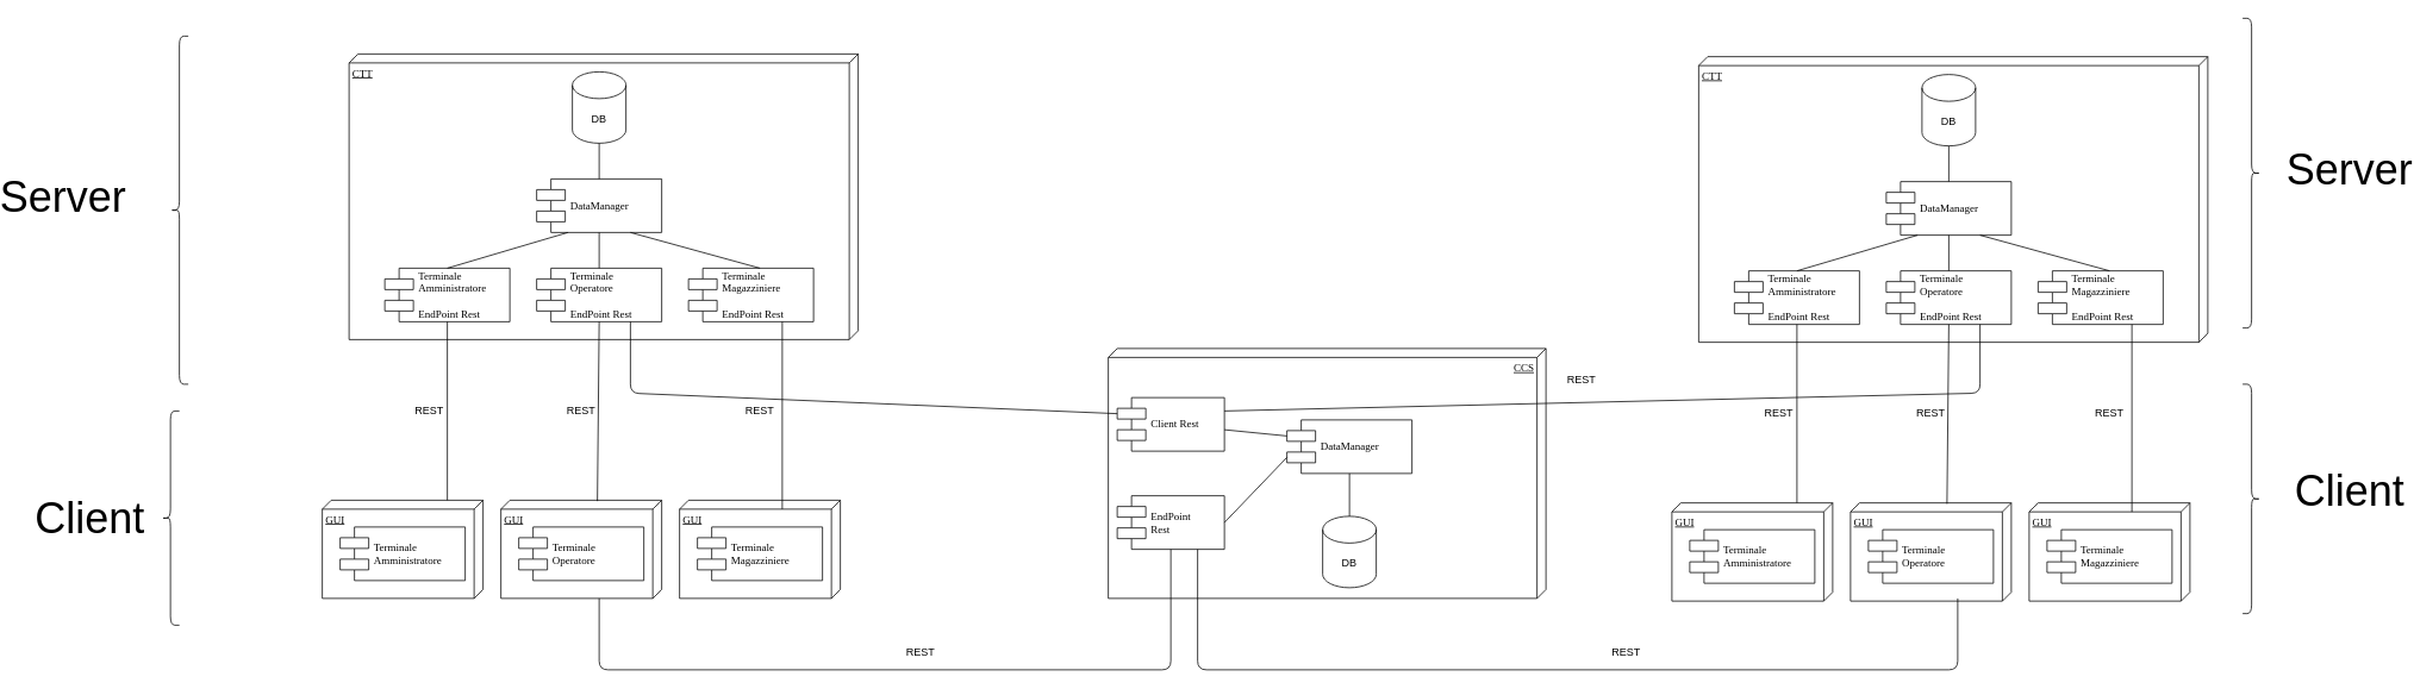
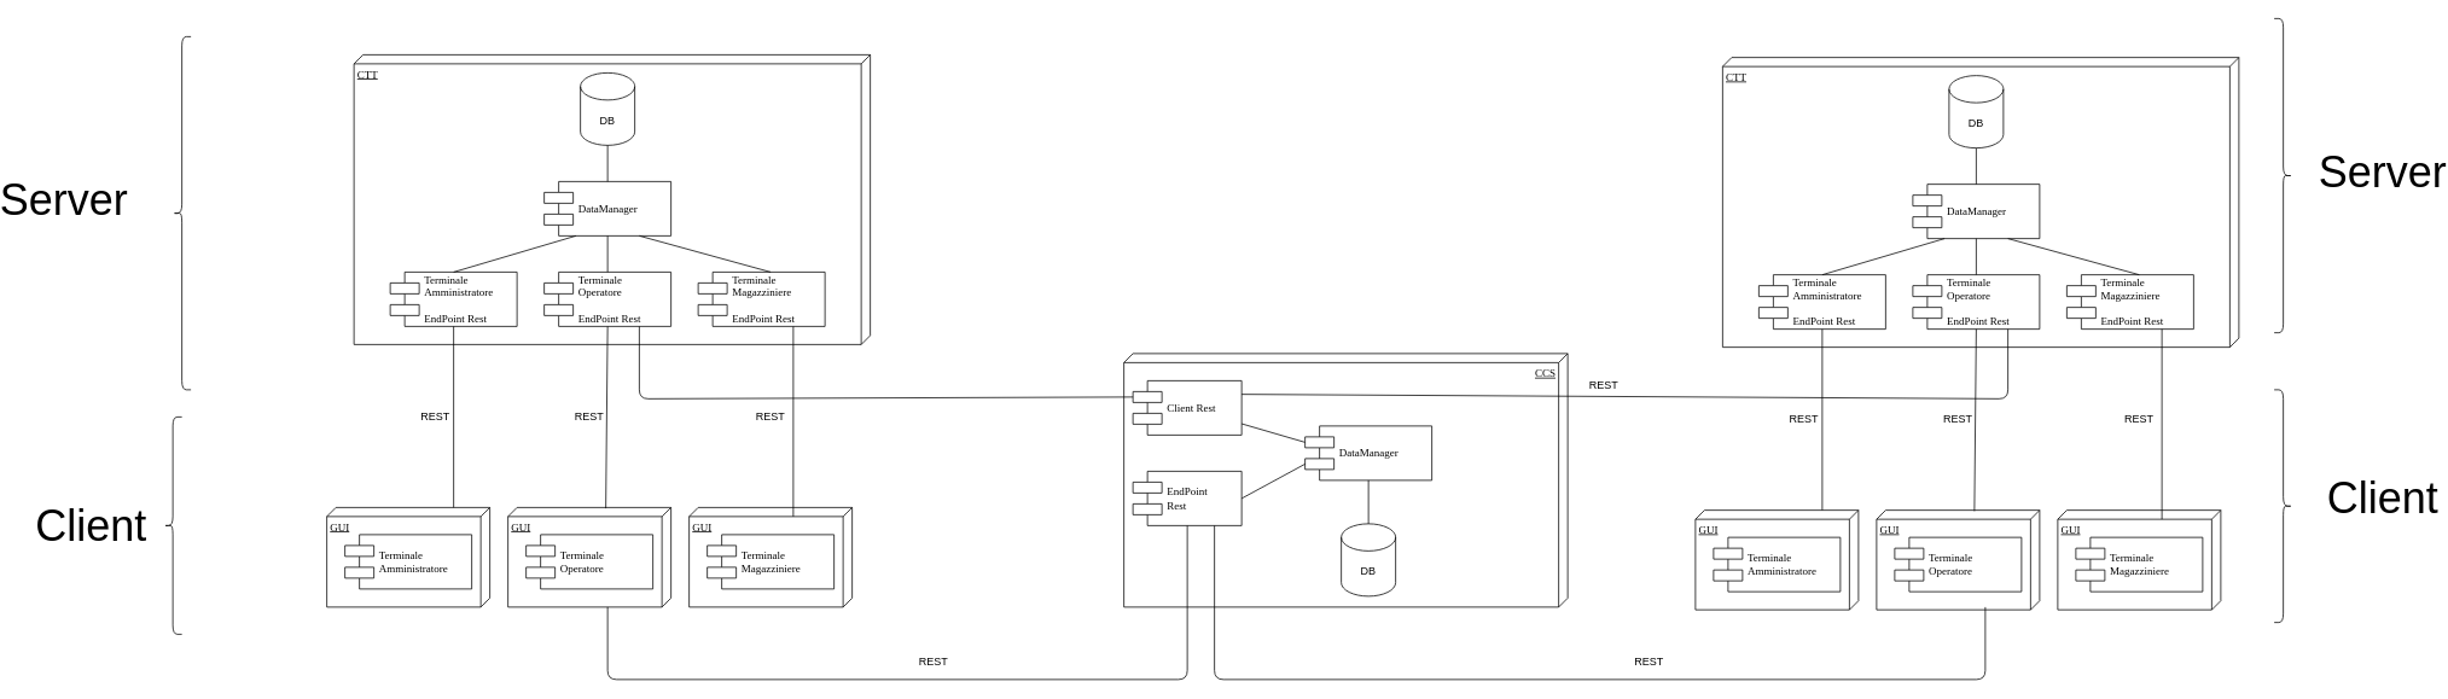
  <mxCell id="0" />
  <mxCell id="1" parent="0" />
  <mxCell id="2" value="CTT" style="verticalAlign=top;align=left;spacingTop=8;spacingLeft=2;spacingRight=12;shape=cube;size=10;direction=south;fontStyle=4;html=1;rounded=0;shadow=0;comic=0;labelBackgroundColor=none;strokeWidth=1;fontFamily=Verdana;fontSize=12" parent="1" vertex="1"><mxGeometry x="360" y="60" width="570" height="320" as="geometry" /></mxCell>
  <mxCell id="3" value="&lt;div align=&quot;right&quot;&gt;CCS&lt;/div&gt;" style="verticalAlign=top;align=right;spacingTop=8;spacingLeft=2;spacingRight=12;shape=cube;size=10;direction=south;fontStyle=4;html=1;rounded=0;shadow=0;comic=0;labelBackgroundColor=none;strokeWidth=1;fontFamily=Verdana;fontSize=12" parent="1" vertex="1"><mxGeometry x="1210" y="390" width="490" height="280" as="geometry" /></mxCell>
  <mxCell id="4" value="DataManager" style="shape=component;align=left;spacingLeft=36;rounded=0;shadow=0;comic=0;labelBackgroundColor=none;strokeWidth=1;fontFamily=Verdana;fontSize=12;html=1;" parent="1" vertex="1"><mxGeometry x="570" y="200" width="140" height="60" as="geometry" /></mxCell>
- <mxCell id="5" value="EndPoint&lt;br&gt;Rest" style="shape=component;align=left;spacingLeft=36;rounded=0;shadow=0;comic=0;labelBackgroundColor=none;strokeWidth=1;fontFamily=Verdana;fontSize=12;html=1;" parent="1" vertex="1"><mxGeometry x="1220" y="555" width="120" height="60" as="geometry" /></mxCell>
+ <mxCell id="5" value="EndPoint&lt;br&gt;Rest" style="shape=component;align=left;spacingLeft=36;rounded=0;shadow=0;comic=0;labelBackgroundColor=none;strokeWidth=1;fontFamily=Verdana;fontSize=12;html=1;" parent="1" vertex="1"><mxGeometry x="1220" y="520" width="120" height="60" as="geometry" /></mxCell>
  <mxCell id="6" value="&lt;div&gt;Terminale &lt;br&gt;&lt;/div&gt;&lt;div&gt;Magazziniere&lt;br&gt;&lt;br&gt;EndPoint Rest&lt;br&gt;&lt;/div&gt;" style="shape=component;align=left;spacingLeft=36;rounded=0;shadow=0;comic=0;labelBackgroundColor=none;strokeWidth=1;fontFamily=Verdana;fontSize=12;html=1;" parent="1" vertex="1"><mxGeometry x="740" y="300" width="140" height="60" as="geometry" /></mxCell>
  <mxCell id="7" value="&lt;div&gt;Terminale &lt;br&gt;&lt;/div&gt;&lt;div&gt;Operatore&lt;br&gt;&lt;/div&gt;&lt;br&gt;EndPoint Rest" style="shape=component;align=left;spacingLeft=36;rounded=0;shadow=0;comic=0;labelBackgroundColor=none;strokeWidth=1;fontFamily=Verdana;fontSize=12;html=1;" parent="1" vertex="1"><mxGeometry x="570" y="300" width="140" height="60" as="geometry" /></mxCell>
  <mxCell id="8" value="&lt;div&gt;Terminale &lt;br&gt;&lt;/div&gt;&lt;div&gt;Amministratore&lt;br&gt;&lt;/div&gt;&lt;br&gt;EndPoint Rest" style="shape=component;align=left;spacingLeft=36;rounded=0;shadow=0;comic=0;labelBackgroundColor=none;strokeWidth=1;fontFamily=Verdana;fontSize=12;html=1;" parent="1" vertex="1"><mxGeometry x="400" y="300" width="140" height="60" as="geometry" /></mxCell>
  <mxCell id="9" value="DB" style="shape=cylinder3;whiteSpace=wrap;html=1;boundedLbl=1;backgroundOutline=1;size=15;" parent="1" vertex="1"><mxGeometry x="610" y="80" width="60" height="80" as="geometry" /></mxCell>
  <mxCell id="10" value="" style="endArrow=none;html=1;exitX=0.5;exitY=0;exitDx=0;exitDy=0;entryX=0.5;entryY=1;entryDx=0;entryDy=0;entryPerimeter=0;" parent="1" source="4" target="9" edge="1"><mxGeometry width="50" height="50" relative="1" as="geometry"><mxPoint x="600" y="210" as="sourcePoint" /><mxPoint x="650" y="160" as="targetPoint" /></mxGeometry></mxCell>
  <mxCell id="11" value="" style="endArrow=none;html=1;exitX=0.5;exitY=0;exitDx=0;exitDy=0;entryX=0.5;entryY=1;entryDx=0;entryDy=0;" parent="1" source="7" target="4" edge="1"><mxGeometry width="50" height="50" relative="1" as="geometry"><mxPoint x="600" y="310" as="sourcePoint" /><mxPoint x="650" y="260" as="targetPoint" /></mxGeometry></mxCell>
  <mxCell id="12" value="" style="endArrow=none;html=1;entryX=0.25;entryY=1;entryDx=0;entryDy=0;" parent="1" target="4" edge="1"><mxGeometry width="50" height="50" relative="1" as="geometry"><mxPoint x="470" y="300" as="sourcePoint" /><mxPoint x="520" y="250" as="targetPoint" /></mxGeometry></mxCell>
  <mxCell id="13" value="" style="endArrow=none;html=1;entryX=0.75;entryY=1;entryDx=0;entryDy=0;" parent="1" target="4" edge="1"><mxGeometry width="50" height="50" relative="1" as="geometry"><mxPoint x="820" y="300" as="sourcePoint" /><mxPoint x="870" y="250" as="targetPoint" /></mxGeometry></mxCell>
  <mxCell id="14" value="GUI" style="verticalAlign=top;align=left;spacingTop=8;spacingLeft=2;spacingRight=12;shape=cube;size=10;direction=south;fontStyle=4;html=1;rounded=0;shadow=0;comic=0;labelBackgroundColor=none;strokeWidth=1;fontFamily=Verdana;fontSize=12" parent="1" vertex="1"><mxGeometry x="330" y="560" width="180" height="110" as="geometry" /></mxCell>
  <mxCell id="15" value="&lt;div&gt;Terminale &lt;br&gt;&lt;/div&gt;&lt;div&gt;Amministratore&lt;br&gt;&lt;/div&gt;" style="shape=component;align=left;spacingLeft=36;rounded=0;shadow=0;comic=0;labelBackgroundColor=none;strokeWidth=1;fontFamily=Verdana;fontSize=12;html=1;" parent="1" vertex="1"><mxGeometry x="350" y="590" width="140" height="60" as="geometry" /></mxCell>
  <mxCell id="16" value="GUI" style="verticalAlign=top;align=left;spacingTop=8;spacingLeft=2;spacingRight=12;shape=cube;size=10;direction=south;fontStyle=4;html=1;rounded=0;shadow=0;comic=0;labelBackgroundColor=none;strokeWidth=1;fontFamily=Verdana;fontSize=12" parent="1" vertex="1"><mxGeometry x="530" y="560" width="180" height="110" as="geometry" /></mxCell>
  <mxCell id="17" value="&lt;div&gt;Terminale&lt;/div&gt;&lt;div&gt;Operatore&lt;br&gt;&lt;/div&gt;" style="shape=component;align=left;spacingLeft=36;rounded=0;shadow=0;comic=0;labelBackgroundColor=none;strokeWidth=1;fontFamily=Verdana;fontSize=12;html=1;" parent="1" vertex="1"><mxGeometry x="550" y="590" width="140" height="60" as="geometry" /></mxCell>
  <mxCell id="18" value="GUI" style="verticalAlign=top;align=left;spacingTop=8;spacingLeft=2;spacingRight=12;shape=cube;size=10;direction=south;fontStyle=4;html=1;rounded=0;shadow=0;comic=0;labelBackgroundColor=none;strokeWidth=1;fontFamily=Verdana;fontSize=12" parent="1" vertex="1"><mxGeometry x="730" y="560" width="180" height="110" as="geometry" /></mxCell>
  <mxCell id="19" value="&lt;div&gt;Terminale &lt;br&gt;&lt;/div&gt;&lt;div&gt;Magazziniere&lt;br&gt;&lt;/div&gt;" style="shape=component;align=left;spacingLeft=36;rounded=0;shadow=0;comic=0;labelBackgroundColor=none;strokeWidth=1;fontFamily=Verdana;fontSize=12;html=1;" parent="1" vertex="1"><mxGeometry x="750" y="590" width="140" height="60" as="geometry" /></mxCell>
  <mxCell id="20" value="" style="endArrow=none;html=1;entryX=0.5;entryY=1;entryDx=0;entryDy=0;exitX=0;exitY=0.222;exitDx=0;exitDy=0;exitPerimeter=0;" parent="1" source="14" target="8" edge="1"><mxGeometry width="50" height="50" relative="1" as="geometry"><mxPoint x="390" y="560" as="sourcePoint" /><mxPoint x="390" y="510" as="targetPoint" /></mxGeometry></mxCell>
  <mxCell id="21" value="" style="endArrow=none;html=1;entryX=0.5;entryY=1;entryDx=0;entryDy=0;exitX=0.009;exitY=0.4;exitDx=0;exitDy=0;exitPerimeter=0;" parent="1" source="16" target="7" edge="1"><mxGeometry width="50" height="50" relative="1" as="geometry"><mxPoint x="620" y="560" as="sourcePoint" /><mxPoint x="620" y="510" as="targetPoint" /></mxGeometry></mxCell>
  <mxCell id="22" value="" style="endArrow=none;html=1;exitX=0.091;exitY=0.361;exitDx=0;exitDy=0;exitPerimeter=0;entryX=0.75;entryY=1;entryDx=0;entryDy=0;" parent="1" source="18" target="6" edge="1"><mxGeometry width="50" height="50" relative="1" as="geometry"><mxPoint x="820" y="560" as="sourcePoint" /><mxPoint x="820" y="510" as="targetPoint" /></mxGeometry></mxCell>
  <mxCell id="23" value="REST" style="text;html=1;strokeColor=none;fillColor=none;align=center;verticalAlign=middle;whiteSpace=wrap;rounded=0;" parent="1" vertex="1"><mxGeometry x="430" y="450" width="40" height="20" as="geometry" /></mxCell>
  <mxCell id="24" value="REST" style="text;html=1;strokeColor=none;fillColor=none;align=center;verticalAlign=middle;whiteSpace=wrap;rounded=0;" parent="1" vertex="1"><mxGeometry x="600" y="450" width="40" height="20" as="geometry" /></mxCell>
  <mxCell id="25" value="REST" style="text;html=1;strokeColor=none;fillColor=none;align=center;verticalAlign=middle;whiteSpace=wrap;rounded=0;" parent="1" vertex="1"><mxGeometry x="800" y="450" width="40" height="20" as="geometry" /></mxCell>
  <mxCell id="26" value="" style="shape=curlyBracket;whiteSpace=wrap;html=1;rounded=1;" parent="1" vertex="1"><mxGeometry x="150" y="460" width="20" height="240" as="geometry" /></mxCell>
  <mxCell id="27" value="&lt;font style=&quot;font-size: 48px&quot;&gt;Server&lt;/font&gt;" style="text;html=1;strokeColor=none;fillColor=none;align=center;verticalAlign=middle;whiteSpace=wrap;rounded=0;" parent="1" vertex="1"><mxGeometry x="20" y="210" width="40" height="20" as="geometry" /></mxCell>
  <mxCell id="28" value="" style="shape=curlyBracket;whiteSpace=wrap;html=1;rounded=1;" parent="1" vertex="1"><mxGeometry x="160" y="40" width="20" height="390" as="geometry" /></mxCell>
  <mxCell id="29" value="&lt;font style=&quot;font-size: 48px&quot;&gt;Client&lt;/font&gt;" style="text;html=1;strokeColor=none;fillColor=none;align=center;verticalAlign=middle;whiteSpace=wrap;rounded=0;" parent="1" vertex="1"><mxGeometry x="50" y="570" width="40" height="20" as="geometry" /></mxCell>
- <mxCell id="30" value="Client Rest" style="shape=component;align=left;spacingLeft=36;rounded=0;shadow=0;comic=0;labelBackgroundColor=none;strokeWidth=1;fontFamily=Verdana;fontSize=12;html=1;" parent="1" vertex="1"><mxGeometry x="1220" y="445" width="120" height="60" as="geometry" /></mxCell>
+ <mxCell id="30" value="Client Rest" style="shape=component;align=left;spacingLeft=36;rounded=0;shadow=0;comic=0;labelBackgroundColor=none;strokeWidth=1;fontFamily=Verdana;fontSize=12;html=1;" parent="1" vertex="1"><mxGeometry x="1220" y="420" width="120" height="60" as="geometry" /></mxCell>
  <mxCell id="31" value="" style="endArrow=none;html=1;exitX=0.5;exitY=1;exitDx=0;exitDy=0;" parent="1" source="5" edge="1"><mxGeometry width="50" height="50" relative="1" as="geometry"><mxPoint x="950" y="810" as="sourcePoint" /><mxPoint x="640" y="670" as="targetPoint" /><Array as="points"><mxPoint x="1280" y="750" /><mxPoint x="640" y="750" /></Array></mxGeometry></mxCell>
  <mxCell id="32" value="REST" style="text;html=1;strokeColor=none;fillColor=none;align=center;verticalAlign=middle;whiteSpace=wrap;rounded=0;" parent="1" vertex="1"><mxGeometry x="980" y="720" width="40" height="20" as="geometry" /></mxCell>
  <mxCell id="33" value="" style="endArrow=none;html=1;entryX=0;entryY=0.3;entryDx=0;entryDy=0;exitX=0.75;exitY=1;exitDx=0;exitDy=0;" parent="1" source="7" target="30" edge="1"><mxGeometry width="50" height="50" relative="1" as="geometry"><mxPoint x="880" y="360" as="sourcePoint" /><mxPoint x="770" y="460" as="targetPoint" /><Array as="points"><mxPoint x="675" y="440" /></Array></mxGeometry></mxCell>
  <mxCell id="34" value="CTT" style="verticalAlign=top;align=left;spacingTop=8;spacingLeft=2;spacingRight=12;shape=cube;size=10;direction=south;fontStyle=4;html=1;rounded=0;shadow=0;comic=0;labelBackgroundColor=none;strokeWidth=1;fontFamily=Verdana;fontSize=12" parent="1" vertex="1"><mxGeometry x="1871" y="63" width="570" height="320" as="geometry" /></mxCell>
  <mxCell id="35" value="DataManager" style="shape=component;align=left;spacingLeft=36;rounded=0;shadow=0;comic=0;labelBackgroundColor=none;strokeWidth=1;fontFamily=Verdana;fontSize=12;html=1;" parent="1" vertex="1"><mxGeometry x="2081" y="203" width="140" height="60" as="geometry" /></mxCell>
  <mxCell id="36" value="&lt;div&gt;Terminale &lt;br&gt;&lt;/div&gt;&lt;div&gt;Magazziniere&lt;br&gt;&lt;br&gt;EndPoint Rest&lt;br&gt;&lt;/div&gt;" style="shape=component;align=left;spacingLeft=36;rounded=0;shadow=0;comic=0;labelBackgroundColor=none;strokeWidth=1;fontFamily=Verdana;fontSize=12;html=1;" parent="1" vertex="1"><mxGeometry x="2251" y="303" width="140" height="60" as="geometry" /></mxCell>
  <mxCell id="37" value="&lt;div&gt;Terminale &lt;br&gt;&lt;/div&gt;&lt;div&gt;Operatore&lt;br&gt;&lt;/div&gt;&lt;br&gt;EndPoint Rest" style="shape=component;align=left;spacingLeft=36;rounded=0;shadow=0;comic=0;labelBackgroundColor=none;strokeWidth=1;fontFamily=Verdana;fontSize=12;html=1;" parent="1" vertex="1"><mxGeometry x="2081" y="303" width="140" height="60" as="geometry" /></mxCell>
  <mxCell id="38" value="&lt;div&gt;Terminale &lt;br&gt;&lt;/div&gt;&lt;div&gt;Amministratore&lt;br&gt;&lt;/div&gt;&lt;br&gt;EndPoint Rest" style="shape=component;align=left;spacingLeft=36;rounded=0;shadow=0;comic=0;labelBackgroundColor=none;strokeWidth=1;fontFamily=Verdana;fontSize=12;html=1;" parent="1" vertex="1"><mxGeometry x="1911" y="303" width="140" height="60" as="geometry" /></mxCell>
  <mxCell id="39" value="DB" style="shape=cylinder3;whiteSpace=wrap;html=1;boundedLbl=1;backgroundOutline=1;size=15;" parent="1" vertex="1"><mxGeometry x="2121" y="83" width="60" height="80" as="geometry" /></mxCell>
  <mxCell id="40" value="" style="endArrow=none;html=1;exitX=0.5;exitY=0;exitDx=0;exitDy=0;entryX=0.5;entryY=1;entryDx=0;entryDy=0;entryPerimeter=0;" parent="1" source="35" target="39" edge="1"><mxGeometry width="50" height="50" relative="1" as="geometry"><mxPoint x="2111" y="213" as="sourcePoint" /><mxPoint x="2161" y="163" as="targetPoint" /></mxGeometry></mxCell>
  <mxCell id="41" value="" style="endArrow=none;html=1;exitX=0.5;exitY=0;exitDx=0;exitDy=0;entryX=0.5;entryY=1;entryDx=0;entryDy=0;" parent="1" source="37" target="35" edge="1"><mxGeometry width="50" height="50" relative="1" as="geometry"><mxPoint x="2111" y="313" as="sourcePoint" /><mxPoint x="2161" y="263" as="targetPoint" /></mxGeometry></mxCell>
  <mxCell id="42" value="" style="endArrow=none;html=1;entryX=0.25;entryY=1;entryDx=0;entryDy=0;" parent="1" target="35" edge="1"><mxGeometry width="50" height="50" relative="1" as="geometry"><mxPoint x="1981" y="303" as="sourcePoint" /><mxPoint x="2031" y="253" as="targetPoint" /></mxGeometry></mxCell>
  <mxCell id="43" value="" style="endArrow=none;html=1;entryX=0.75;entryY=1;entryDx=0;entryDy=0;" parent="1" target="35" edge="1"><mxGeometry width="50" height="50" relative="1" as="geometry"><mxPoint x="2331" y="303" as="sourcePoint" /><mxPoint x="2381" y="253" as="targetPoint" /></mxGeometry></mxCell>
  <mxCell id="44" value="GUI" style="verticalAlign=top;align=left;spacingTop=8;spacingLeft=2;spacingRight=12;shape=cube;size=10;direction=south;fontStyle=4;html=1;rounded=0;shadow=0;comic=0;labelBackgroundColor=none;strokeWidth=1;fontFamily=Verdana;fontSize=12" parent="1" vertex="1"><mxGeometry x="1841" y="563" width="180" height="110" as="geometry" /></mxCell>
  <mxCell id="45" value="&lt;div&gt;Terminale &lt;br&gt;&lt;/div&gt;&lt;div&gt;Amministratore&lt;br&gt;&lt;/div&gt;" style="shape=component;align=left;spacingLeft=36;rounded=0;shadow=0;comic=0;labelBackgroundColor=none;strokeWidth=1;fontFamily=Verdana;fontSize=12;html=1;" parent="1" vertex="1"><mxGeometry x="1861" y="593" width="140" height="60" as="geometry" /></mxCell>
  <mxCell id="46" value="GUI" style="verticalAlign=top;align=left;spacingTop=8;spacingLeft=2;spacingRight=12;shape=cube;size=10;direction=south;fontStyle=4;html=1;rounded=0;shadow=0;comic=0;labelBackgroundColor=none;strokeWidth=1;fontFamily=Verdana;fontSize=12" parent="1" vertex="1"><mxGeometry x="2041" y="563" width="180" height="110" as="geometry" /></mxCell>
  <mxCell id="47" value="&lt;div&gt;Terminale&lt;/div&gt;&lt;div&gt;Operatore&lt;br&gt;&lt;/div&gt;" style="shape=component;align=left;spacingLeft=36;rounded=0;shadow=0;comic=0;labelBackgroundColor=none;strokeWidth=1;fontFamily=Verdana;fontSize=12;html=1;" parent="1" vertex="1"><mxGeometry x="2061" y="593" width="140" height="60" as="geometry" /></mxCell>
  <mxCell id="48" value="GUI" style="verticalAlign=top;align=left;spacingTop=8;spacingLeft=2;spacingRight=12;shape=cube;size=10;direction=south;fontStyle=4;html=1;rounded=0;shadow=0;comic=0;labelBackgroundColor=none;strokeWidth=1;fontFamily=Verdana;fontSize=12" parent="1" vertex="1"><mxGeometry x="2241" y="563" width="180" height="110" as="geometry" /></mxCell>
  <mxCell id="49" value="&lt;div&gt;Terminale &lt;br&gt;&lt;/div&gt;&lt;div&gt;Magazziniere&lt;br&gt;&lt;/div&gt;" style="shape=component;align=left;spacingLeft=36;rounded=0;shadow=0;comic=0;labelBackgroundColor=none;strokeWidth=1;fontFamily=Verdana;fontSize=12;html=1;" parent="1" vertex="1"><mxGeometry x="2261" y="593" width="140" height="60" as="geometry" /></mxCell>
  <mxCell id="50" value="" style="endArrow=none;html=1;entryX=0.5;entryY=1;entryDx=0;entryDy=0;exitX=0;exitY=0.222;exitDx=0;exitDy=0;exitPerimeter=0;" parent="1" source="44" target="38" edge="1"><mxGeometry width="50" height="50" relative="1" as="geometry"><mxPoint x="1901" y="563" as="sourcePoint" /><mxPoint x="1901" y="513" as="targetPoint" /></mxGeometry></mxCell>
  <mxCell id="51" value="" style="endArrow=none;html=1;entryX=0.5;entryY=1;entryDx=0;entryDy=0;exitX=0.009;exitY=0.4;exitDx=0;exitDy=0;exitPerimeter=0;" parent="1" source="46" target="37" edge="1"><mxGeometry width="50" height="50" relative="1" as="geometry"><mxPoint x="2131" y="563" as="sourcePoint" /><mxPoint x="2131" y="513" as="targetPoint" /></mxGeometry></mxCell>
  <mxCell id="52" value="" style="endArrow=none;html=1;exitX=0.091;exitY=0.361;exitDx=0;exitDy=0;exitPerimeter=0;entryX=0.75;entryY=1;entryDx=0;entryDy=0;" parent="1" source="48" target="36" edge="1"><mxGeometry width="50" height="50" relative="1" as="geometry"><mxPoint x="2331" y="563" as="sourcePoint" /><mxPoint x="2331" y="513" as="targetPoint" /></mxGeometry></mxCell>
  <mxCell id="53" value="REST" style="text;html=1;strokeColor=none;fillColor=none;align=center;verticalAlign=middle;whiteSpace=wrap;rounded=0;" parent="1" vertex="1"><mxGeometry x="1941" y="453" width="40" height="20" as="geometry" /></mxCell>
  <mxCell id="54" value="REST" style="text;html=1;strokeColor=none;fillColor=none;align=center;verticalAlign=middle;whiteSpace=wrap;rounded=0;" parent="1" vertex="1"><mxGeometry x="2111" y="453" width="40" height="20" as="geometry" /></mxCell>
  <mxCell id="55" value="REST" style="text;html=1;strokeColor=none;fillColor=none;align=center;verticalAlign=middle;whiteSpace=wrap;rounded=0;" parent="1" vertex="1"><mxGeometry x="2311" y="453" width="40" height="20" as="geometry" /></mxCell>
  <mxCell id="56" value="&lt;font style=&quot;font-size: 48px&quot;&gt;Server&lt;/font&gt;" style="text;html=1;strokeColor=none;fillColor=none;align=center;verticalAlign=middle;whiteSpace=wrap;rounded=0;" parent="1" vertex="1"><mxGeometry x="2580" y="180" width="40" height="20" as="geometry" /></mxCell>
  <mxCell id="57" value="&lt;font style=&quot;font-size: 48px&quot;&gt;Client&lt;/font&gt;" style="text;html=1;strokeColor=none;fillColor=none;align=center;verticalAlign=middle;whiteSpace=wrap;rounded=0;" parent="1" vertex="1"><mxGeometry x="2580" y="540" width="40" height="20" as="geometry" /></mxCell>
  <mxCell id="58" value="" style="endArrow=none;html=1;exitX=0.75;exitY=1;exitDx=0;exitDy=0;" parent="1" source="5" edge="1"><mxGeometry width="50" height="50" relative="1" as="geometry"><mxPoint x="2111" y="720" as="sourcePoint" /><mxPoint x="2161" y="670" as="targetPoint" /><Array as="points"><mxPoint x="1310" y="750" /><mxPoint x="2161" y="750" /></Array></mxGeometry></mxCell>
  <mxCell id="59" value="" style="endArrow=none;html=1;entryX=0.75;entryY=1;entryDx=0;entryDy=0;exitX=1;exitY=0.25;exitDx=0;exitDy=0;" parent="1" source="30" target="37" edge="1"><mxGeometry width="50" height="50" relative="1" as="geometry"><mxPoint x="1340" y="510" as="sourcePoint" /><mxPoint x="1390" y="460" as="targetPoint" /><Array as="points"><mxPoint x="2186" y="440" /></Array></mxGeometry></mxCell>
  <mxCell id="60" value="REST" style="text;html=1;strokeColor=none;fillColor=none;align=center;verticalAlign=middle;whiteSpace=wrap;rounded=0;" parent="1" vertex="1"><mxGeometry x="1720" y="415" width="40" height="20" as="geometry" /></mxCell>
  <mxCell id="61" value="REST" style="text;html=1;strokeColor=none;fillColor=none;align=center;verticalAlign=middle;whiteSpace=wrap;rounded=0;" parent="1" vertex="1"><mxGeometry x="1770" y="720" width="40" height="20" as="geometry" /></mxCell>
  <mxCell id="62" value="" style="shape=curlyBracket;whiteSpace=wrap;html=1;rounded=1;flipH=1;" parent="1" vertex="1"><mxGeometry x="2480" y="20" width="20" height="347" as="geometry" /></mxCell>
  <mxCell id="63" value="" style="shape=curlyBracket;whiteSpace=wrap;html=1;rounded=1;flipH=1;" parent="1" vertex="1"><mxGeometry x="2480" y="430" width="20" height="257" as="geometry" /></mxCell>
  <mxCell id="64" value="DB" style="shape=cylinder3;whiteSpace=wrap;html=1;boundedLbl=1;backgroundOutline=1;size=15;" vertex="1" parent="1"><mxGeometry x="1450" y="578" width="60" height="80" as="geometry" /></mxCell>
  <mxCell id="65" value="DataManager" style="shape=component;align=left;spacingLeft=36;rounded=0;shadow=0;comic=0;labelBackgroundColor=none;strokeWidth=1;fontFamily=Verdana;fontSize=12;html=1;" vertex="1" parent="1"><mxGeometry x="1410" y="470" width="140" height="60" as="geometry" /></mxCell>
  <mxCell id="66" value="" style="endArrow=none;html=1;entryX=0.5;entryY=0;entryDx=0;entryDy=0;entryPerimeter=0;exitX=0.5;exitY=1;exitDx=0;exitDy=0;" edge="1" parent="1" source="65" target="64"><mxGeometry width="50" height="50" relative="1" as="geometry"><mxPoint x="1310" y="330" as="sourcePoint" /><mxPoint x="1360" y="280" as="targetPoint" /></mxGeometry></mxCell>
  <mxCell id="67" value="" style="endArrow=none;html=1;entryX=0;entryY=0.3;entryDx=0;entryDy=0;" edge="1" parent="1" source="30" target="65"><mxGeometry width="50" height="50" relative="1" as="geometry"><mxPoint x="1310" y="330" as="sourcePoint" /><mxPoint x="1360" y="280" as="targetPoint" /></mxGeometry></mxCell>
  <mxCell id="68" value="" style="endArrow=none;html=1;entryX=0;entryY=0.7;entryDx=0;entryDy=0;exitX=1;exitY=0.5;exitDx=0;exitDy=0;" edge="1" parent="1" source="5" target="65"><mxGeometry width="50" height="50" relative="1" as="geometry"><mxPoint x="1310" y="330" as="sourcePoint" /><mxPoint x="1360" y="280" as="targetPoint" /></mxGeometry></mxCell>
